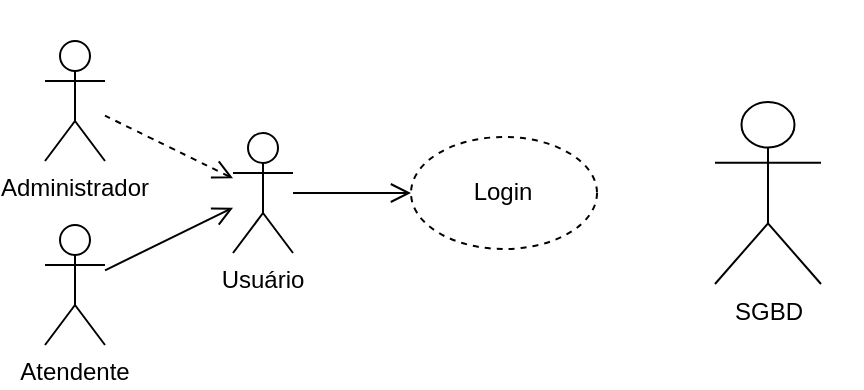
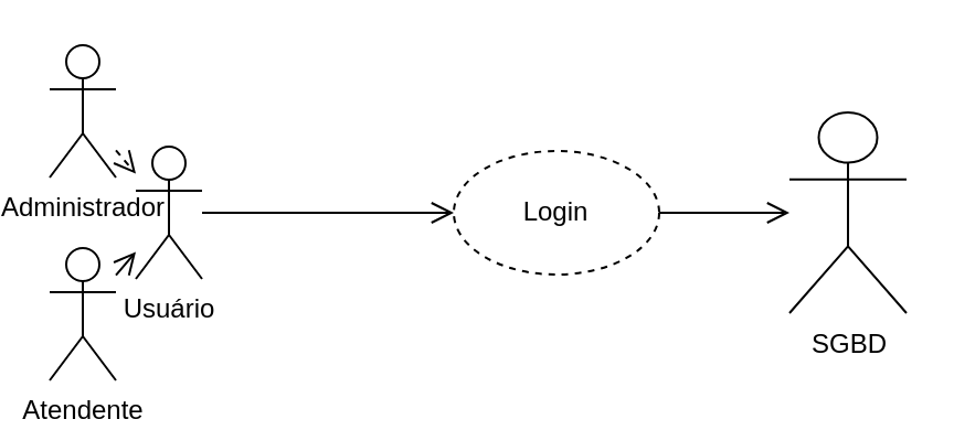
  <mxCell id="0" />
  <mxCell id="1" parent="0" />
  <mxCell id="2" value="Atendente" style="shape=umlActor;verticalLabelPosition=bottom;verticalAlign=top;html=1;" parent="1" vertex="1"><mxGeometry x="20" y="112" width="30" height="60" as="geometry" /></mxCell>
- <mxCell id="3" value="Usuário&lt;div&gt;&lt;br&gt;&lt;/div&gt;" style="shape=umlActor;verticalLabelPosition=bottom;verticalAlign=top;html=1;" parent="1" vertex="1"><mxGeometry x="114" y="66" width="30" height="60" as="geometry" /></mxCell>
+ <mxCell id="3" value="Usuário&lt;div&gt;&lt;br&gt;&lt;/div&gt;" style="shape=umlActor;verticalLabelPosition=bottom;verticalAlign=top;html=1;" parent="1" vertex="1"><mxGeometry x="59" y="66" width="30" height="60" as="geometry" /></mxCell>
  <mxCell id="4" value="Administrador" style="shape=umlActor;verticalLabelPosition=bottom;verticalAlign=top;html=1;" parent="1" vertex="1"><mxGeometry x="20" y="20" width="30" height="60" as="geometry" /></mxCell>
  <mxCell id="5" value="&lt;div&gt;SGBD&lt;/div&gt;" style="shape=umlActor;verticalLabelPosition=bottom;verticalAlign=top;html=1;" parent="1" vertex="1"><mxGeometry x="355" y="50.5" width="53" height="91" as="geometry" /></mxCell>
  <mxCell id="6" value="Login" style="ellipse;whiteSpace=wrap;html=1;dashed=1;" parent="1" vertex="1"><mxGeometry x="203" y="68" width="93" height="56" as="geometry" /></mxCell>
+ <mxCell id="7" value="" style="endArrow=open;html=1;rounded=0;fontSize=12;startSize=8;endSize=8;endFill=0;" parent="1" source="6" target="5" edge="1"><mxGeometry relative="1" as="geometry"><mxPoint x="446" y="-203" as="sourcePoint" /><mxPoint x="365" y="99" as="targetPoint" /></mxGeometry></mxCell>
  <mxCell id="8" value="" style="endArrow=open;html=1;rounded=0;fontSize=12;startSize=8;endSize=8;endFill=0;curved=1;" parent="1" source="3" target="6" edge="1"><mxGeometry relative="1" as="geometry"><mxPoint x="-243" y="-90" as="sourcePoint" /><mxPoint x="222" y="-116" as="targetPoint" /></mxGeometry></mxCell>
  <mxCell id="9" value="" style="endArrow=open;html=1;rounded=0;fontSize=12;startSize=8;endSize=8;endFill=0;curved=1;" parent="1" source="2" target="3" edge="1"><mxGeometry relative="1" as="geometry"><mxPoint x="-157" y="253" as="sourcePoint" /><mxPoint x="143" y="134" as="targetPoint" /></mxGeometry></mxCell>
  <mxCell id="10" value="" style="endArrow=open;html=1;rounded=0;fontSize=12;startSize=8;endSize=8;endFill=0;curved=1;dashed=1;" parent="1" source="4" target="3" edge="1"><mxGeometry relative="1" as="geometry"><mxPoint x="-112" y="54" as="sourcePoint" /><mxPoint x="-163" y="229" as="targetPoint" /></mxGeometry></mxCell>
